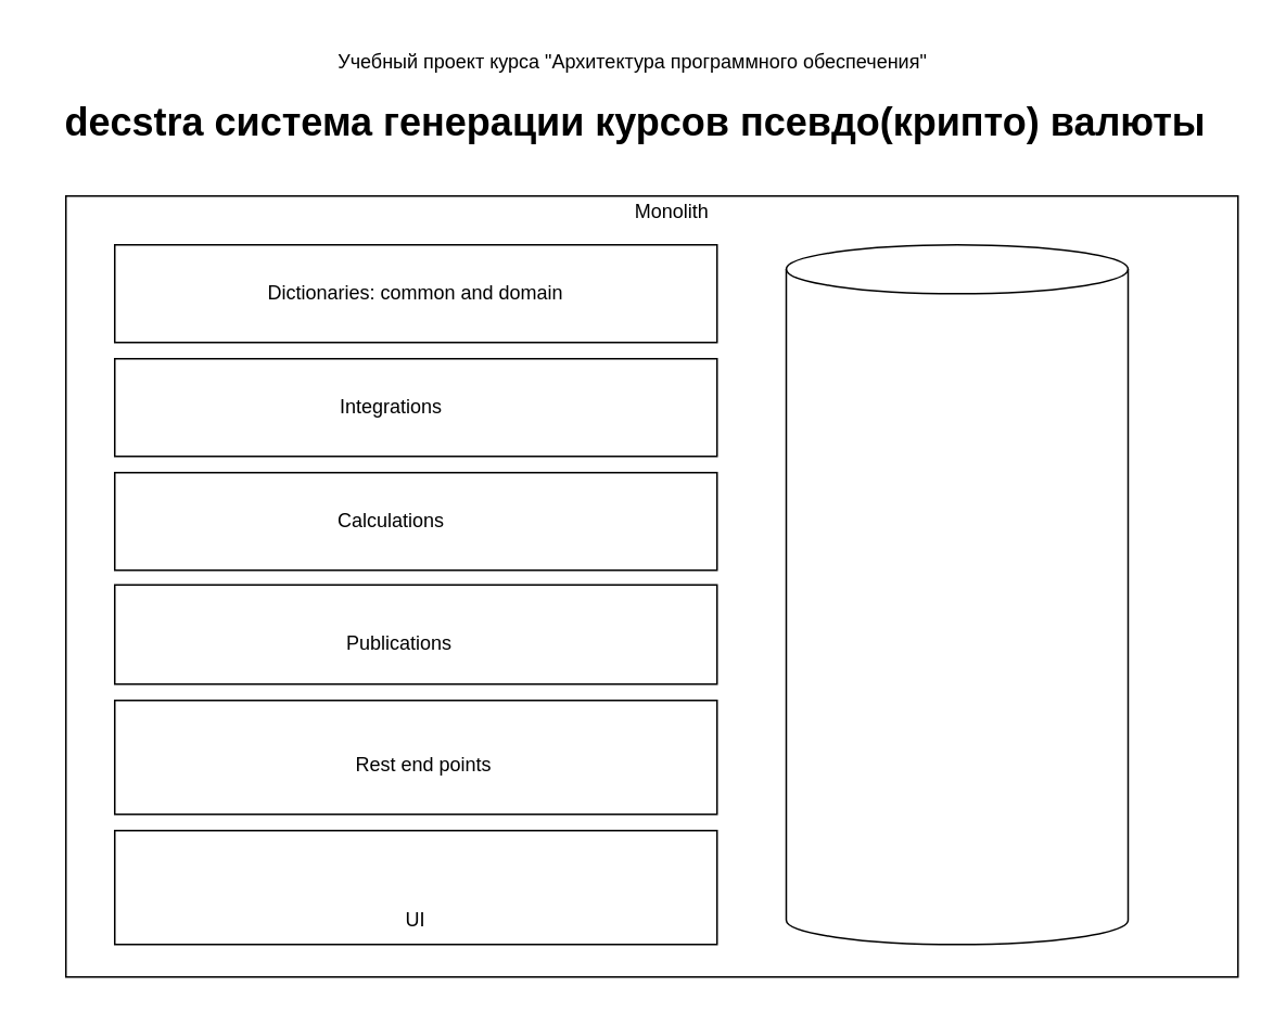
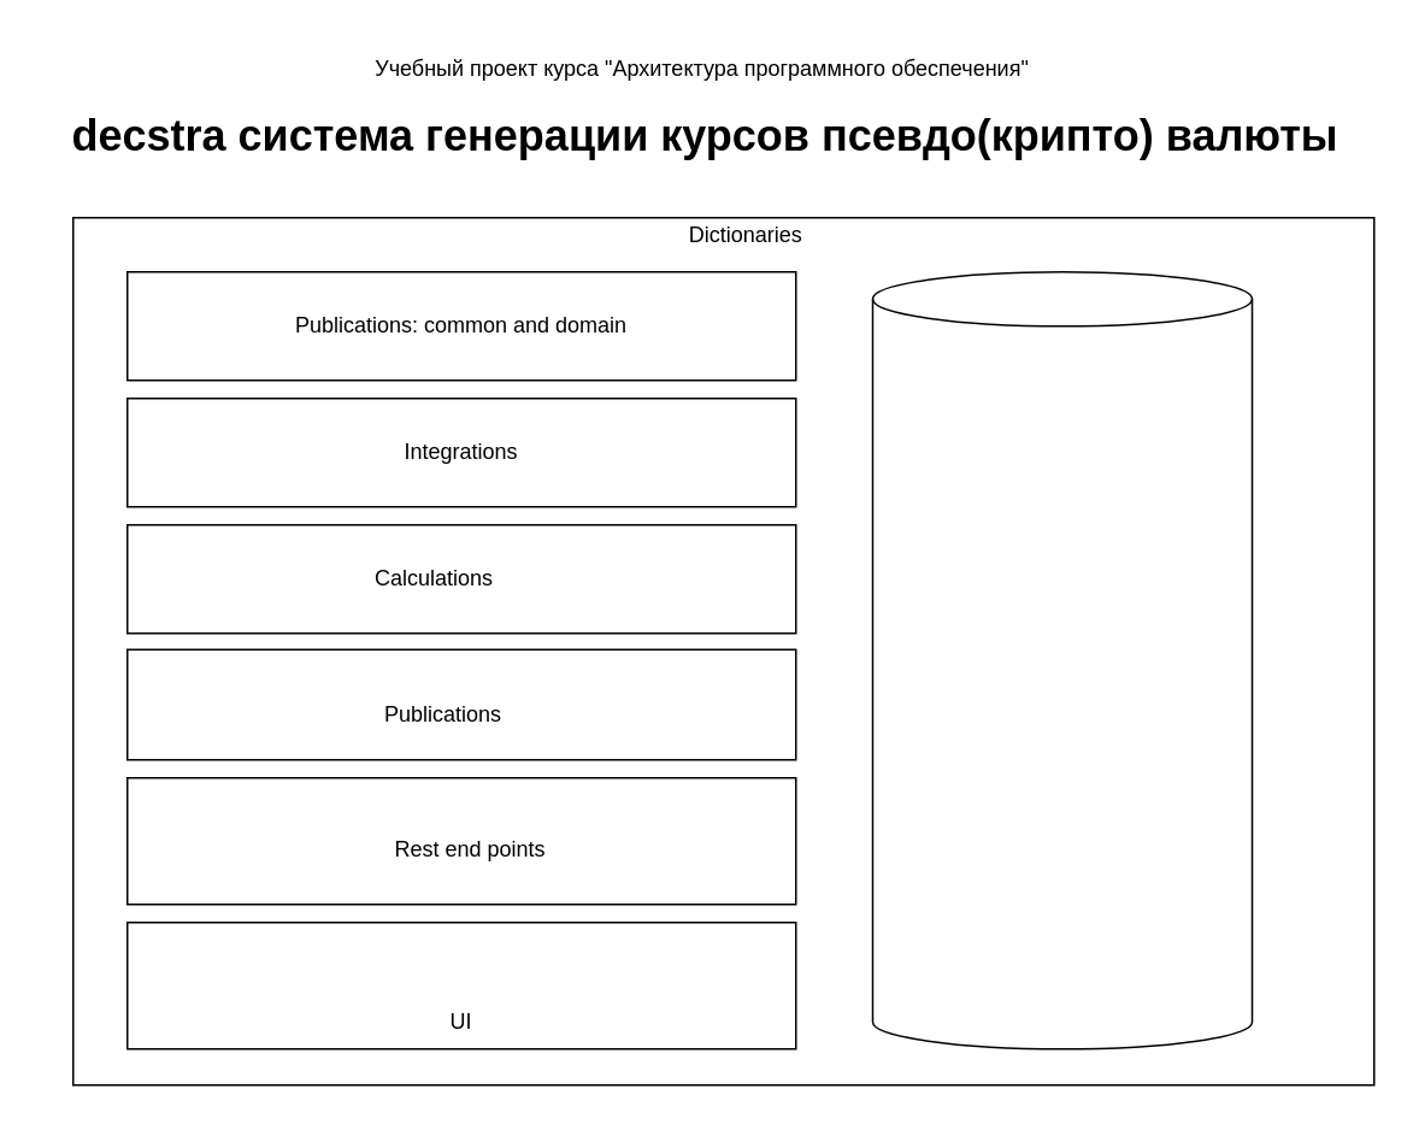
  <mxCell id="0" />
  <mxCell id="1" parent="0" />
  <mxCell id="2" value="Учебный проект курса &quot;Архитектура программного обеспечения&quot;&amp;nbsp;&lt;h1&gt;decstra система генерации курсов псевдо(крипто) валюты&lt;/h1&gt;&amp;nbsp;" style="text;html=1;strokeColor=none;fillColor=none;align=center;verticalAlign=middle;whiteSpace=wrap;rounded=0;" vertex="1" parent="1"><mxGeometry x="20" y="20" width="740" height="110" as="geometry" /></mxCell>
  <mxCell id="3" value="" style="rounded=0;whiteSpace=wrap;html=1;" vertex="1" parent="1"><mxGeometry x="40" y="120" width="720" height="480" as="geometry" /></mxCell>
  <mxCell id="4" value="" style="rounded=0;whiteSpace=wrap;html=1;" vertex="1" parent="1"><mxGeometry x="70" y="150" width="370" height="60" as="geometry" /></mxCell>
- <mxCell id="5" value="Dictionaries: common and domain" style="text;html=1;strokeColor=none;fillColor=none;align=center;verticalAlign=middle;whiteSpace=wrap;rounded=0;" vertex="1" parent="1"><mxGeometry x="105" y="170" width="300" height="20" as="geometry" /></mxCell>
+ <mxCell id="5" value="Publications: common and domain" style="text;html=1;strokeColor=none;fillColor=none;align=center;verticalAlign=middle;whiteSpace=wrap;rounded=0;" vertex="1" parent="1"><mxGeometry x="105" y="170" width="300" height="20" as="geometry" /></mxCell>
  <mxCell id="6" value="" style="shape=cylinder2;whiteSpace=wrap;html=1;boundedLbl=1;backgroundOutline=1;size=15;" vertex="1" parent="1"><mxGeometry x="482.5" y="150" width="210" height="430" as="geometry" /></mxCell>
  <mxCell id="7" value="" style="rounded=0;whiteSpace=wrap;html=1;" vertex="1" parent="1"><mxGeometry x="70" y="220" width="370" height="60" as="geometry" /></mxCell>
- <mxCell id="8" value="Integrations" style="text;html=1;strokeColor=none;fillColor=none;align=center;verticalAlign=middle;whiteSpace=wrap;rounded=0;" vertex="1" parent="1"><mxGeometry x="90" y="240" width="300" height="20" as="geometry" /></mxCell>
+ <mxCell id="8" value="Integrations" style="text;html=1;strokeColor=none;fillColor=none;align=center;verticalAlign=middle;whiteSpace=wrap;rounded=0;" vertex="1" parent="1"><mxGeometry x="105" y="240" width="300" height="20" as="geometry" /></mxCell>
  <mxCell id="9" value="" style="rounded=0;whiteSpace=wrap;html=1;" vertex="1" parent="1"><mxGeometry x="70" y="290" width="370" height="60" as="geometry" /></mxCell>
  <mxCell id="10" value="Calculations" style="text;html=1;strokeColor=none;fillColor=none;align=center;verticalAlign=middle;whiteSpace=wrap;rounded=0;" vertex="1" parent="1"><mxGeometry x="90" y="310" width="300" height="20" as="geometry" /></mxCell>
  <mxCell id="11" value="" style="rounded=0;whiteSpace=wrap;html=1;" vertex="1" parent="1"><mxGeometry x="70" y="359" width="370" height="61" as="geometry" /></mxCell>
  <mxCell id="12" value="Publications" style="text;html=1;strokeColor=none;fillColor=none;align=center;verticalAlign=middle;whiteSpace=wrap;rounded=0;" vertex="1" parent="1"><mxGeometry x="95" y="385" width="300" height="20" as="geometry" /></mxCell>
  <mxCell id="13" value="" style="rounded=0;whiteSpace=wrap;html=1;" vertex="1" parent="1"><mxGeometry x="70" y="430" width="370" height="70" as="geometry" /></mxCell>
  <mxCell id="14" value="Rest end points" style="text;html=1;strokeColor=none;fillColor=none;align=center;verticalAlign=middle;whiteSpace=wrap;rounded=0;" vertex="1" parent="1"><mxGeometry x="110" y="460" width="300" height="20" as="geometry" /></mxCell>
- <mxCell id="15" value="Monolith" style="text;html=1;strokeColor=none;fillColor=none;align=center;verticalAlign=middle;whiteSpace=wrap;rounded=0;" vertex="1" parent="1"><mxGeometry x="230" y="120" width="365" height="20" as="geometry" /></mxCell>
+ <mxCell id="15" value="Dictionaries" style="text;html=1;strokeColor=none;fillColor=none;align=center;verticalAlign=middle;whiteSpace=wrap;rounded=0;" vertex="1" parent="1"><mxGeometry x="230" y="120" width="365" height="20" as="geometry" /></mxCell>
  <mxCell id="16" value="" style="rounded=0;whiteSpace=wrap;html=1;" vertex="1" parent="1"><mxGeometry x="70" y="510" width="370" height="70" as="geometry" /></mxCell>
  <mxCell id="17" value="UI" style="text;html=1;strokeColor=none;fillColor=none;align=center;verticalAlign=middle;whiteSpace=wrap;rounded=0;" vertex="1" parent="1"><mxGeometry x="105" y="555" width="300" height="20" as="geometry" /></mxCell>
